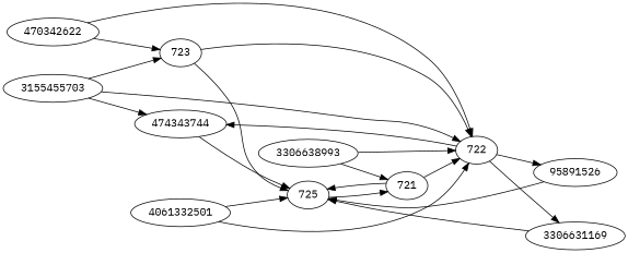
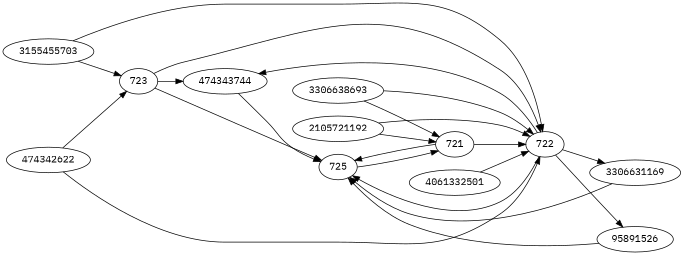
  strict digraph {
    fontname="IBM Plex Mono"
    rankdir=LR
    node [fontname="IBM Plex Mono"]
    edge [fontname="IBM Plex Mono"]
    474343744
    725
    721
    3306631169
-   3306638693 [label=3306638993]
+   3306638693
    722
    n7 [label=95891526]
+   2105721192
    723
    4061332501
    3155455703
-   474342622 [label=470342622]
+   474342622
    474343744 -> 725
    725 -> 721
    721 -> 725
    721 -> 722
    3306631169 -> 725
    3306638693 -> 721
    3306638693 -> 722
    722 -> 474343744
-   4061332501 -> 725
+   722 -> 725
    722 -> 3306631169
    722 -> n7
    n7 -> 725
-   3155455703 -> 474343744
+   2105721192 -> 721
+   2105721192 -> 722
+   723 -> 474343744
    723 -> 725
    723 -> 722
    4061332501 -> 722
    3155455703 -> 722
    3155455703 -> 723
    474342622 -> 722
    474342622 -> 723
  }
